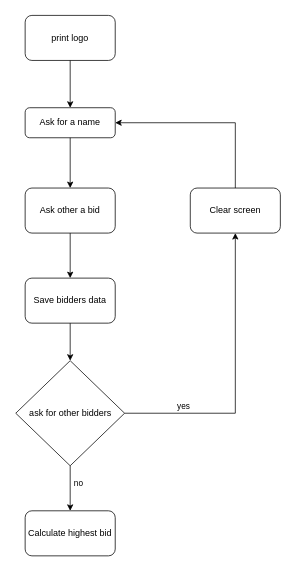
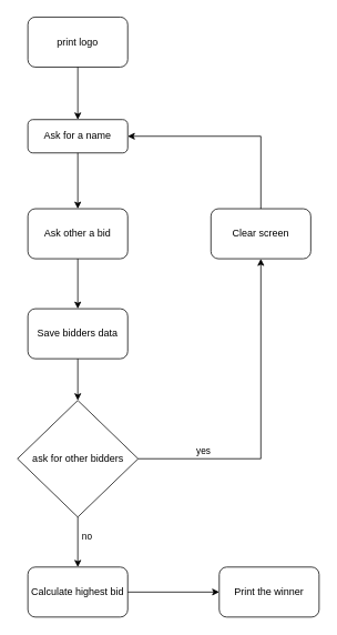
  <mxCell id="0" />
  <mxCell id="1" parent="0" />
  <mxCell id="2" value="Ask for a name" style="rounded=1;whiteSpace=wrap;html=1;fontSize=12;glass=0;strokeWidth=1;shadow=0;" parent="1" vertex="1"><mxGeometry x="33" y="143" width="120" height="40" as="geometry" /></mxCell>
  <mxCell id="3" value="print logo" style="rounded=1;whiteSpace=wrap;html=1;" parent="1" vertex="1"><mxGeometry x="33" y="20" width="120" height="60" as="geometry" /></mxCell>
  <mxCell id="4" value="" style="endArrow=classic;html=1;rounded=0;exitX=0.5;exitY=1;exitDx=0;exitDy=0;entryX=0.5;entryY=0;entryDx=0;entryDy=0;" parent="1" source="3" target="2" edge="1"><mxGeometry width="50" height="50" relative="1" as="geometry"><mxPoint x="263" y="430" as="sourcePoint" /><mxPoint x="313" y="380" as="targetPoint" /></mxGeometry></mxCell>
  <mxCell id="5" value="Ask other a bid" style="rounded=1;whiteSpace=wrap;html=1;" parent="1" vertex="1"><mxGeometry x="33" y="250" width="120" height="60" as="geometry" /></mxCell>
  <mxCell id="6" value="" style="endArrow=classic;html=1;rounded=0;exitX=0.5;exitY=1;exitDx=0;exitDy=0;entryX=0.5;entryY=0;entryDx=0;entryDy=0;" parent="1" source="2" target="5" edge="1"><mxGeometry width="50" height="50" relative="1" as="geometry"><mxPoint x="263" y="430" as="sourcePoint" /><mxPoint x="313" y="380" as="targetPoint" /></mxGeometry></mxCell>
  <mxCell id="7" value="" style="endArrow=classic;html=1;rounded=0;exitX=0.5;exitY=1;exitDx=0;exitDy=0;entryX=0.5;entryY=0;entryDx=0;entryDy=0;" parent="1" source="5" target="13" edge="1"><mxGeometry width="50" height="50" relative="1" as="geometry"><mxPoint x="263" y="430" as="sourcePoint" /><mxPoint x="93" y="390" as="targetPoint" /></mxGeometry></mxCell>
  <mxCell id="8" value="ask for other bidders" style="rhombus;whiteSpace=wrap;html=1;" parent="1" vertex="1"><mxGeometry x="20.5" y="480" width="145" height="140" as="geometry" /></mxCell>
  <mxCell id="9" value="Clear screen" style="rounded=1;whiteSpace=wrap;html=1;" parent="1" vertex="1"><mxGeometry x="253" y="250" width="120" height="60" as="geometry" /></mxCell>
  <mxCell id="10" value="" style="endArrow=classic;html=1;rounded=0;exitX=1;exitY=0.5;exitDx=0;exitDy=0;entryX=0.5;entryY=1;entryDx=0;entryDy=0;" parent="1" source="8" target="9" edge="1"><mxGeometry width="50" height="50" relative="1" as="geometry"><mxPoint x="263" y="430" as="sourcePoint" /><mxPoint x="313" y="380" as="targetPoint" /><Array as="points"><mxPoint x="313" y="550" /></Array></mxGeometry></mxCell>
  <mxCell id="11" value="yes" style="edgeLabel;html=1;align=center;verticalAlign=middle;resizable=0;points=[];" parent="10" vertex="1" connectable="0"><mxGeometry x="-0.31" y="3" relative="1" as="geometry"><mxPoint x="-56" y="-7" as="offset" /></mxGeometry></mxCell>
  <mxCell id="12" value="" style="endArrow=classic;html=1;rounded=0;exitX=0.5;exitY=0;exitDx=0;exitDy=0;entryX=1;entryY=0.5;entryDx=0;entryDy=0;" parent="1" source="9" target="2" edge="1"><mxGeometry width="50" height="50" relative="1" as="geometry"><mxPoint x="253" y="430" as="sourcePoint" /><mxPoint x="303" y="380" as="targetPoint" /><Array as="points"><mxPoint x="313" y="163" /></Array></mxGeometry></mxCell>
  <mxCell id="13" value="Save bidders data" style="rounded=1;whiteSpace=wrap;html=1;" vertex="1" parent="1"><mxGeometry x="33" y="370" width="120" height="60" as="geometry" /></mxCell>
  <mxCell id="14" value="" style="endArrow=classic;html=1;rounded=0;exitX=0.5;exitY=1;exitDx=0;exitDy=0;entryX=0.5;entryY=0;entryDx=0;entryDy=0;" edge="1" parent="1" source="13" target="8"><mxGeometry width="50" height="50" relative="1" as="geometry"><mxPoint x="263" y="430" as="sourcePoint" /><mxPoint x="313" y="380" as="targetPoint" /></mxGeometry></mxCell>
  <mxCell id="15" value="Calculate highest bid" style="rounded=1;whiteSpace=wrap;html=1;" vertex="1" parent="1"><mxGeometry x="33" y="680" width="120" height="60" as="geometry" /></mxCell>
  <mxCell id="16" value="" style="endArrow=classic;html=1;rounded=0;exitX=0.5;exitY=1;exitDx=0;exitDy=0;entryX=0.5;entryY=0;entryDx=0;entryDy=0;" edge="1" parent="1" source="8" target="15"><mxGeometry width="50" height="50" relative="1" as="geometry"><mxPoint x="263" y="430" as="sourcePoint" /><mxPoint x="313" y="380" as="targetPoint" /></mxGeometry></mxCell>
  <mxCell id="17" value="no" style="edgeLabel;html=1;align=center;verticalAlign=middle;resizable=0;points=[];" vertex="1" connectable="0" parent="16"><mxGeometry x="-0.267" relative="1" as="geometry"><mxPoint x="10" as="offset" /></mxGeometry></mxCell>
+ <mxCell id="18" value="Print the winner" style="rounded=1;whiteSpace=wrap;html=1;" vertex="1" parent="1"><mxGeometry x="263" y="680" width="120" height="60" as="geometry" /></mxCell>
+ <mxCell id="19" value="" style="endArrow=classic;html=1;rounded=0;exitX=1;exitY=0.5;exitDx=0;exitDy=0;entryX=0;entryY=0.5;entryDx=0;entryDy=0;" edge="1" parent="1" source="15" target="18"><mxGeometry width="50" height="50" relative="1" as="geometry"><mxPoint x="363" y="640" as="sourcePoint" /><mxPoint x="523" y="310" as="targetPoint" /></mxGeometry></mxCell>
